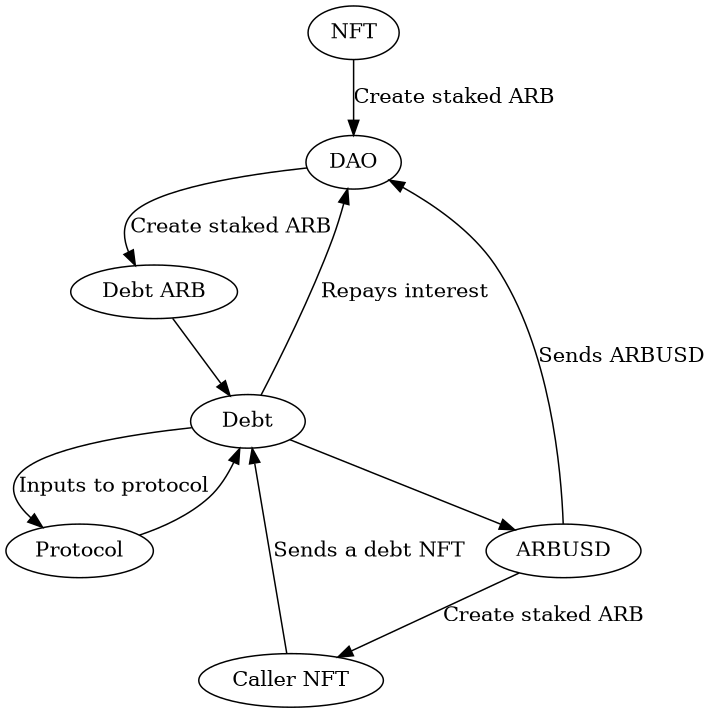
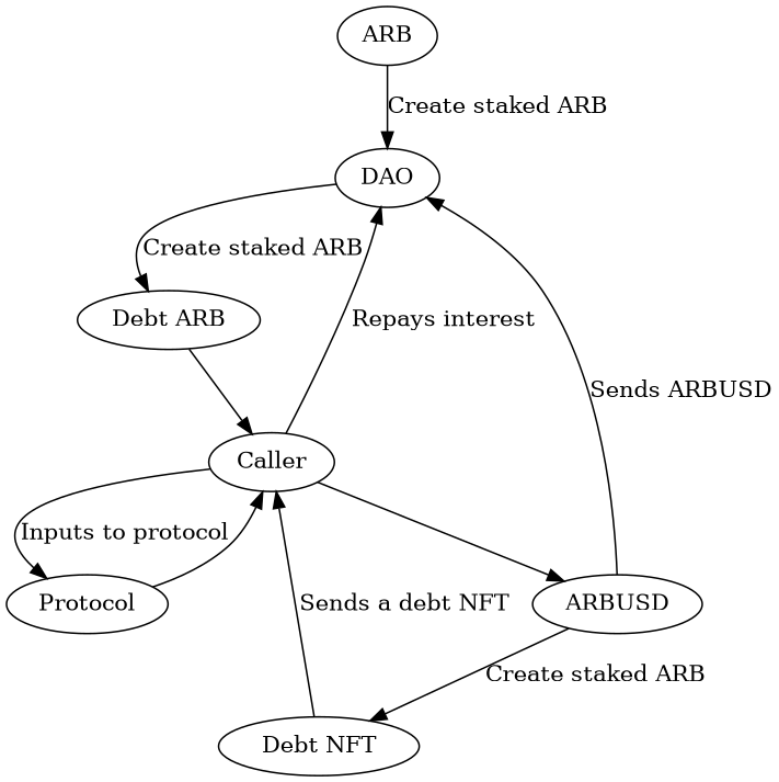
  strict digraph {
-   ARB [label=NFT]
+   ARB
    DAO
    n3 [label="Debt ARB"]
-   Caller [label=Debt]
+   Caller
    ARBUSD
    Protocol
-   "Debt NFT" [label="Caller NFT"]
+   "Debt NFT"
    ARB -> DAO [label="Create staked ARB"]
    DAO -> n3 [label="Create staked ARB"]
    n3 -> Caller
    Caller -> DAO [label="Repays interest"]
    Caller -> ARBUSD
    Caller -> Protocol [label="Inputs to protocol"]
    ARBUSD -> DAO [label="Sends ARBUSD"]
    ARBUSD -> "Debt NFT" [label="Create staked ARB"]
    Protocol -> Caller [lablel="Sends revenue from utilisation"]
    "Debt NFT" -> Caller [label="Sends a debt NFT"]
  }
